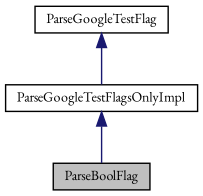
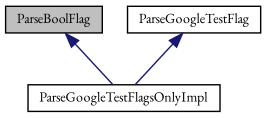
  digraph {
    fontname="EB Garamond"
    rankdir=TB
    node [color=black fontname="EB Garamond" fontsize=10 shape=record]
    edge [color=midnightblue dir=back fontname="EB Garamond" fontsize=10 labelfontname=Helvetica labelfontsize=10 style=solid]
    n1 [fillcolor=grey75 fontcolor=black height=0.2 label=ParseBoolFlag style=filled width=0.4]
    n2 [height=0.2 label=ParseGoogleTestFlagsOnlyImpl width=0.4]
    n3 [height=0.2 label=ParseGoogleTestFlag width=0.4]
-   n2 -> n1
+   n1 -> n2
    n3 -> n2
  }
